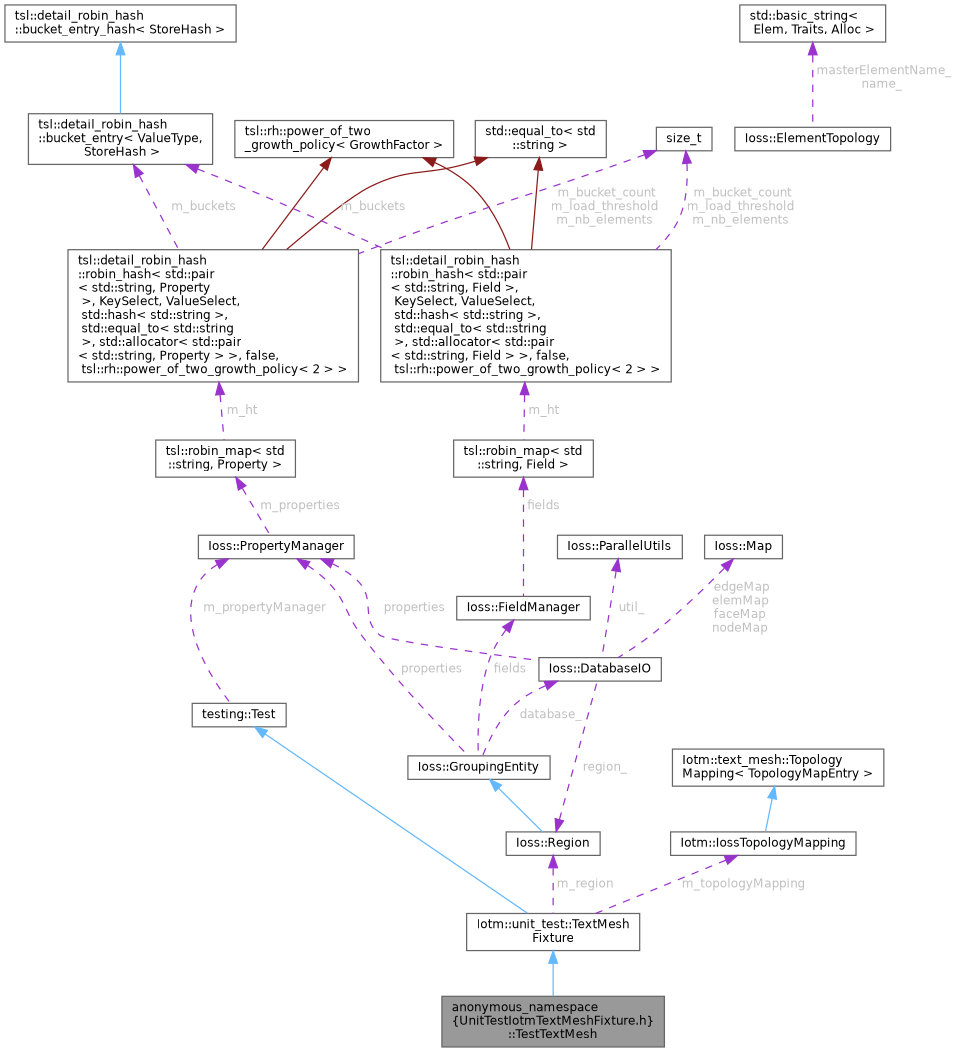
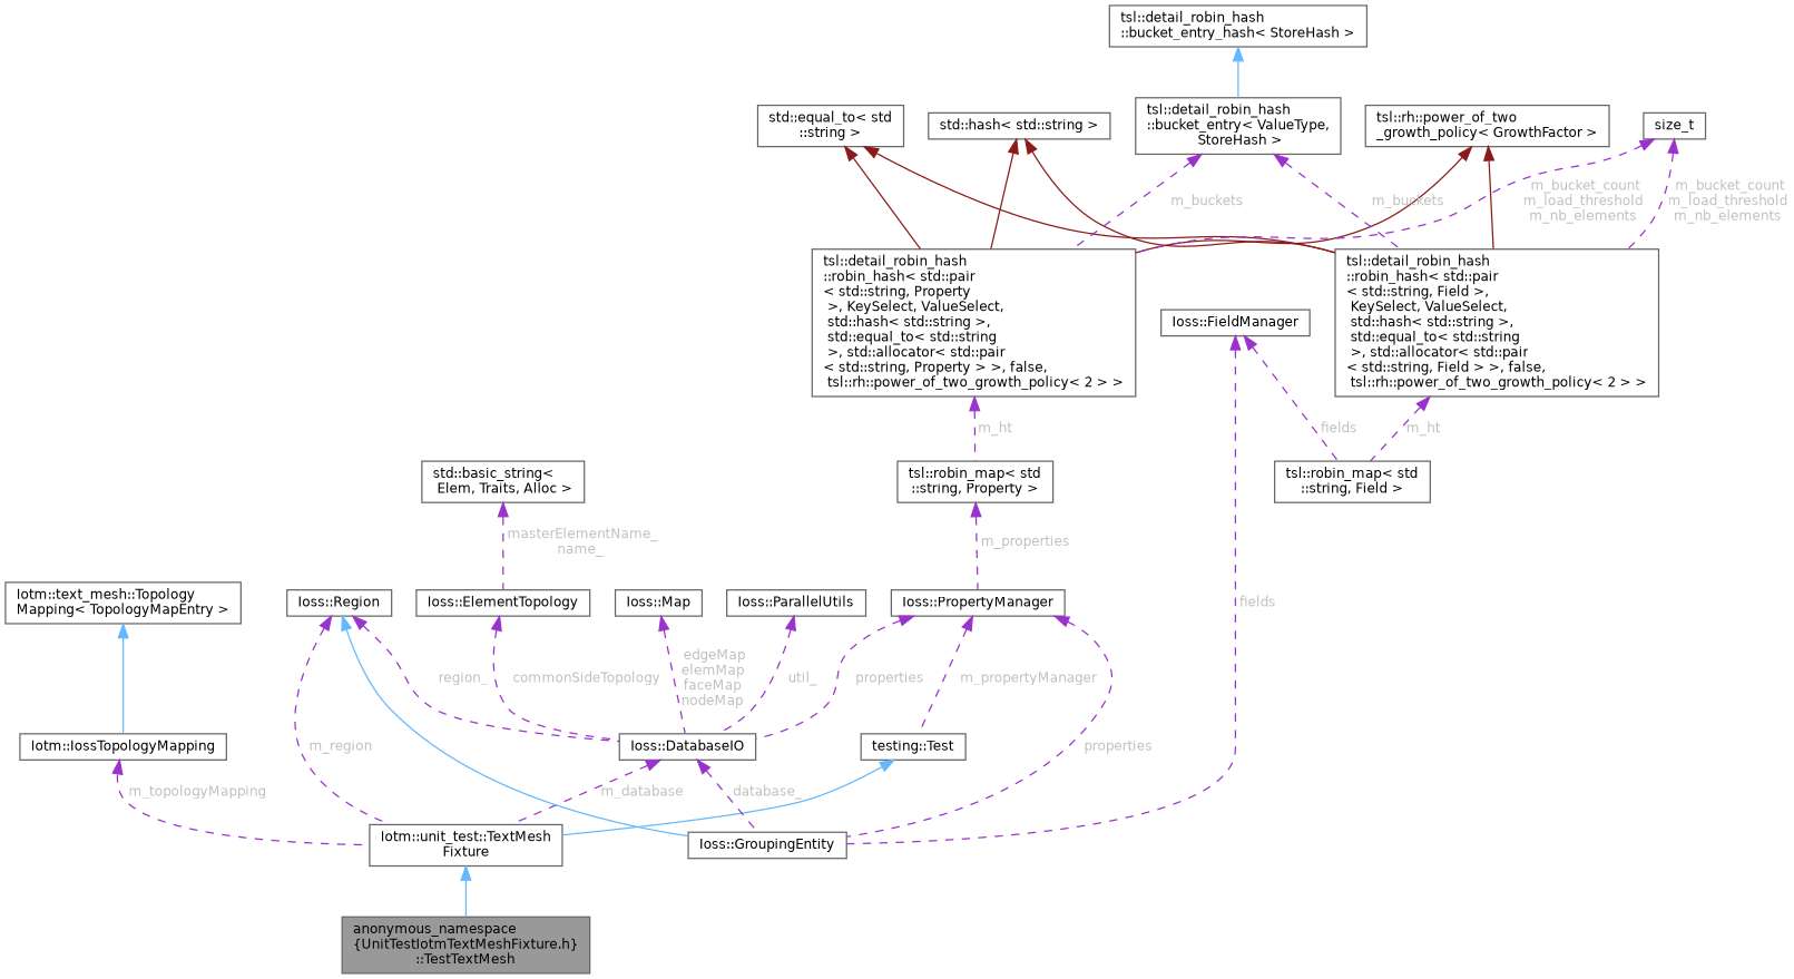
  digraph {
    rankdir=TB
    node [color=gray40 fillcolor=white fontname=Helvetica fontsize=10 shape=box style=filled]
    edge [color=darkorchid3 dir=back fontname=Helvetica fontsize=10 labelfontname=Helvetica labelfontsize=10 style=dashed fontcolor=grey]
    n1 [fillcolor=grey60 fontcolor=black height=0.2 label="anonymous_namespace\l\{UnitTestIotmTextMeshFixture.h\}\l::TestTextMesh" width=0.4]
    n2 [height=0.2 label="Iotm::unit_test::TextMesh\lFixture" width=0.4]
    n3 [height=0.2 label="testing::Test" width=0.4]
    n4 [height=0.2 label="Ioss::PropertyManager" width=0.4]
    n5 [height=0.2 label="Ioss::DatabaseIO" width=0.4]
    n6 [height=0.2 label="Ioss::GroupingEntity" width=0.4]
    n7 [height=0.2 label="Ioss::Region" width=0.4]
    n8 [height=0.2 label="tsl::robin_map\< std\l::string, Property \>" width=0.4]
    n9 [height=0.2 label="tsl::detail_robin_hash\l::robin_hash\< std::pair\l\< std::string, Property\l \>, KeySelect, ValueSelect,\l std::hash\< std::string \>,\l std::equal_to\< std::string\l \>, std::allocator\< std::pair\l\< std::string, Property \> \>, false,\l tsl::rh::power_of_two_growth_policy\< 2 \> \>" width=0.4]
+   n10 [height=0.2 label="std::hash\< std::string \>" width=0.4]
    n11 [height=0.2 label="tsl::detail_robin_hash\l::robin_hash\< std::pair\l\< std::string, Field \>,\l KeySelect, ValueSelect,\l std::hash\< std::string \>,\l std::equal_to\< std::string\l \>, std::allocator\< std::pair\l\< std::string, Field \> \>, false,\l tsl::rh::power_of_two_growth_policy\< 2 \> \>" width=0.4]
    n12 [height=0.2 label="tsl::robin_map\< std\l::string, Field \>" width=0.4]
    n13 [height=0.2 label="std::equal_to\< std\l::string \>" width=0.4]
    n14 [height=0.2 label="tsl::rh::power_of_two\l_growth_policy\< GrowthFactor \>" width=0.4]
    n15 [height=0.2 label="tsl::detail_robin_hash\l::bucket_entry\< ValueType,\l StoreHash \>" width=0.4]
    n16 [height=0.2 label="tsl::detail_robin_hash\l::bucket_entry_hash\< StoreHash \>" width=0.4]
    n17 [height=0.2 label=size_t width=0.4]
    n18 [height=0.2 label="Ioss::ElementTopology" width=0.4]
    n19 [height=0.2 label="std::basic_string\<\l Elem, Traits, Alloc \>" width=0.4]
    n20 [height=0.2 label="Ioss::Map" width=0.4]
    n21 [height=0.2 label="Ioss::ParallelUtils" width=0.4]
    n22 [height=0.2 label="Ioss::FieldManager" width=0.4]
    n23 [height=0.2 label="Iotm::IossTopologyMapping" width=0.4]
    n24 [height=0.2 label="Iotm::text_mesh::Topology\lMapping\< TopologyMapEntry \>" width=0.4]
    n2 -> n1 [color=steelblue1 style=solid fontcolor=""]
    n3 -> n2 [color=steelblue1 style=solid fontcolor=""]
    n4 -> n3 [label=" m_propertyManager"]
    n4 -> n5 [label=" properties"]
    n4 -> n6 [label=" properties"]
+   n5 -> n2 [label=" m_database"]
    n5 -> n6 [label=" database_"]
-   n6 -> n7 [color=steelblue1 style=solid fontcolor=""]
+   n7 -> n6 [color=steelblue1 style=solid fontcolor=""]
    n7 -> n2 [label=" m_region"]
    n7 -> n5 [label=" region_"]
    n8 -> n4 [label=" m_properties"]
    n9 -> n8 [label=" m_ht"]
+   n10 -> n9 [color=firebrick4 style=solid fontcolor=""]
+   n10 -> n11 [color=firebrick4 style=solid fontcolor=""]
    n11 -> n12 [label=" m_ht"]
-   n12 -> n22 [label=" fields"]
+   n22 -> n12 [label=" fields"]
    n13 -> n9 [color=firebrick4 style=solid fontcolor=""]
    n13 -> n11 [color=firebrick4 style=solid fontcolor=""]
    n14 -> n9 [color=firebrick4 style=solid fontcolor=""]
    n14 -> n11 [color=firebrick4 style=solid fontcolor=""]
    n15 -> n9 [label=" m_buckets"]
    n15 -> n11 [label=" m_buckets"]
    n16 -> n15 [color=steelblue1 style=solid fontcolor=""]
    n17 -> n9 [label=" m_bucket_count\nm_load_threshold\nm_nb_elements"]
    n17 -> n11 [label=" m_bucket_count\nm_load_threshold\nm_nb_elements"]
+   n18 -> n5 [label=" commonSideTopology"]
    n19 -> n18 [label=" masterElementName_\nname_"]
    n20 -> n5 [label=" edgeMap\nelemMap\nfaceMap\nnodeMap"]
    n21 -> n5 [label=" util_"]
    n22 -> n6 [label=" fields"]
    n23 -> n2 [label=" m_topologyMapping"]
    n24 -> n23 [color=steelblue1 style=solid fontcolor=""]
  }
